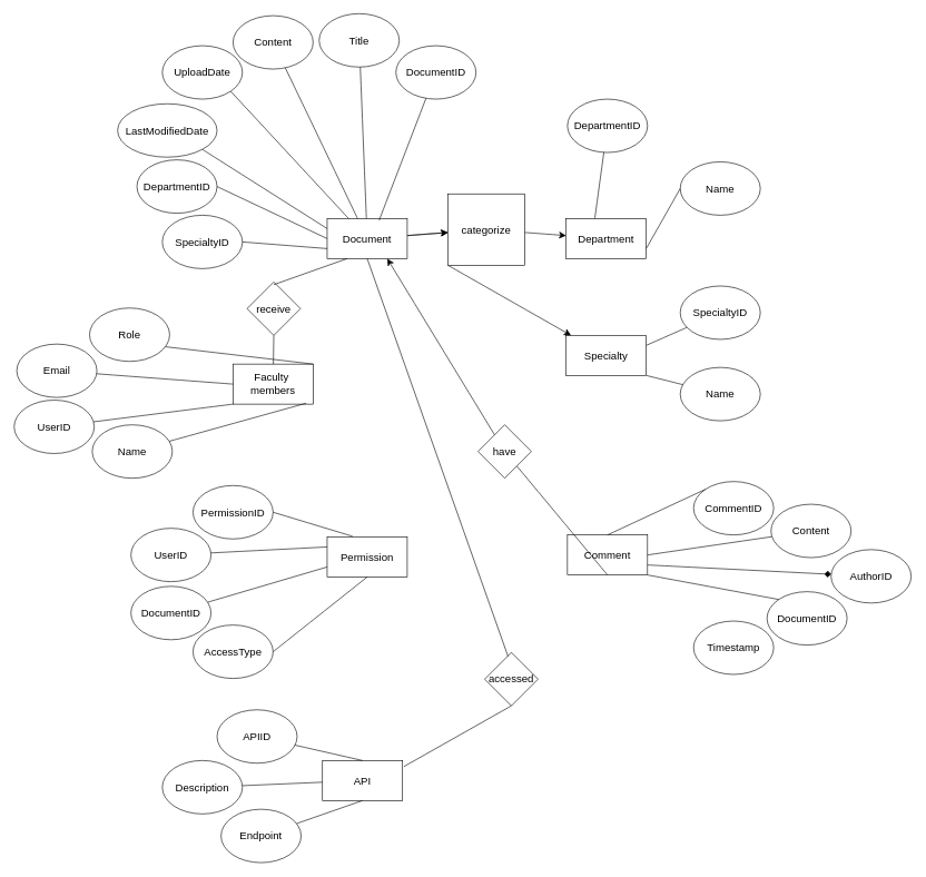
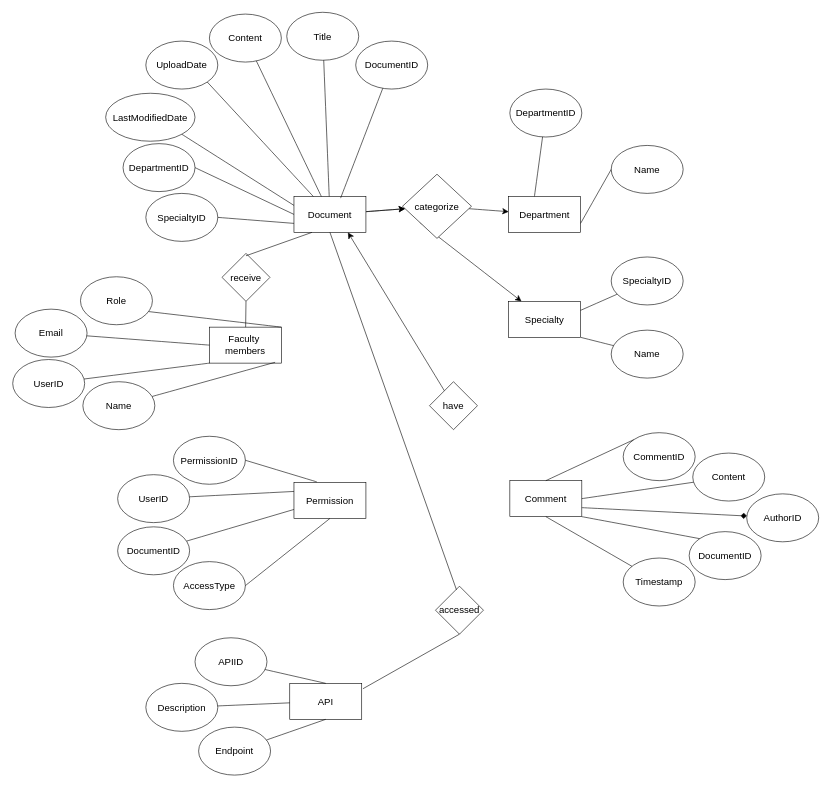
  <mxCell id="0" />
  <mxCell id="1" parent="0" />
  <mxCell id="2" value="Department" style="rounded=0;whiteSpace=wrap;html=1;fontSize=16;" parent="1" vertex="1"><mxGeometry x="847" y="327" width="120" height="60" as="geometry" /></mxCell>
  <mxCell id="3" value="" style="edgeStyle=none;curved=1;rounded=0;orthogonalLoop=1;jettySize=auto;html=1;fontSize=12;startSize=8;endSize=8;" parent="1" source="5" target="67" edge="1"><mxGeometry relative="1" as="geometry" /></mxCell>
  <mxCell id="4" value="" style="edgeStyle=none;curved=1;rounded=0;orthogonalLoop=1;jettySize=auto;html=1;fontSize=12;startSize=8;endSize=8;" parent="1" source="5" target="67" edge="1"><mxGeometry relative="1" as="geometry" /></mxCell>
  <mxCell id="5" value="Document" style="rounded=0;whiteSpace=wrap;html=1;fontSize=16;" parent="1" vertex="1"><mxGeometry x="489" y="327" width="120" height="60" as="geometry" /></mxCell>
  <mxCell id="6" value="Specialty" style="rounded=0;whiteSpace=wrap;html=1;fontSize=16;" parent="1" vertex="1"><mxGeometry x="847" y="502" width="120" height="60" as="geometry" /></mxCell>
  <mxCell id="7" value="Faculty&amp;nbsp; members" style="rounded=0;whiteSpace=wrap;html=1;fontSize=16;" parent="1" vertex="1"><mxGeometry x="348" y="545" width="120" height="60" as="geometry" /></mxCell>
  <mxCell id="8" value="Permission" style="rounded=0;whiteSpace=wrap;html=1;fontSize=16;" parent="1" vertex="1"><mxGeometry x="489" y="804" width="120" height="60" as="geometry" /></mxCell>
  <mxCell id="9" value="Comment" style="rounded=0;whiteSpace=wrap;html=1;fontSize=16;" parent="1" vertex="1"><mxGeometry x="849" y="801" width="120" height="60" as="geometry" /></mxCell>
  <mxCell id="10" value="API" style="rounded=0;whiteSpace=wrap;html=1;fontSize=16;" parent="1" vertex="1"><mxGeometry x="482" y="1139" width="120" height="60" as="geometry" /></mxCell>
  <mxCell id="11" value="Name" style="ellipse;whiteSpace=wrap;html=1;fontSize=16;" parent="1" vertex="1"><mxGeometry x="1018" y="242" width="120" height="80" as="geometry" /></mxCell>
  <mxCell id="12" value="DepartmentID" style="ellipse;whiteSpace=wrap;html=1;fontSize=16;" parent="1" vertex="1"><mxGeometry x="204" y="239" width="120" height="80" as="geometry" /></mxCell>
  <mxCell id="13" value="SpecialtyID" style="ellipse;whiteSpace=wrap;html=1;fontSize=16;" parent="1" vertex="1"><mxGeometry x="242" y="322" width="120" height="80" as="geometry" /></mxCell>
  <mxCell id="14" value="LastModifiedDate" style="ellipse;whiteSpace=wrap;html=1;fontSize=16;" parent="1" vertex="1"><mxGeometry x="175" y="155" width="149" height="80" as="geometry" /></mxCell>
  <mxCell id="15" value="Title" style="ellipse;whiteSpace=wrap;html=1;fontSize=16;" parent="1" vertex="1"><mxGeometry x="477" y="20" width="120" height="80" as="geometry" /></mxCell>
  <mxCell id="16" value="Content" style="ellipse;whiteSpace=wrap;html=1;fontSize=16;" parent="1" vertex="1"><mxGeometry x="348" y="23" width="120" height="80" as="geometry" /></mxCell>
  <mxCell id="17" value="UploadDate" style="ellipse;whiteSpace=wrap;html=1;fontSize=16;" parent="1" vertex="1"><mxGeometry x="242" y="68" width="120" height="80" as="geometry" /></mxCell>
  <mxCell id="18" value="DocumentID" style="ellipse;whiteSpace=wrap;html=1;fontSize=16;" parent="1" vertex="1"><mxGeometry x="592" y="68" width="120" height="80" as="geometry" /></mxCell>
  <mxCell id="19" value="" style="endArrow=none;html=1;rounded=0;fontSize=12;startSize=8;endSize=8;curved=1;exitX=0.648;exitY=0.048;exitDx=0;exitDy=0;exitPerimeter=0;" parent="1" source="5" target="18" edge="1"><mxGeometry width="50" height="50" relative="1" as="geometry"><mxPoint x="558" y="239" as="sourcePoint" /><mxPoint x="608" y="189" as="targetPoint" /></mxGeometry></mxCell>
  <mxCell id="20" value="" style="endArrow=none;html=1;rounded=0;fontSize=12;startSize=8;endSize=8;curved=1;" parent="1" source="5" target="15" edge="1"><mxGeometry width="50" height="50" relative="1" as="geometry"><mxPoint x="504" y="302" as="sourcePoint" /><mxPoint x="554" y="252" as="targetPoint" /></mxGeometry></mxCell>
  <mxCell id="21" value="" style="endArrow=none;html=1;rounded=0;fontSize=12;startSize=8;endSize=8;curved=1;exitX=1;exitY=1;exitDx=0;exitDy=0;entryX=0;entryY=0.25;entryDx=0;entryDy=0;" parent="1" source="14" target="5" edge="1"><mxGeometry width="50" height="50" relative="1" as="geometry"><mxPoint x="380" y="289" as="sourcePoint" /><mxPoint x="430" y="239" as="targetPoint" /></mxGeometry></mxCell>
  <mxCell id="22" value="" style="endArrow=none;html=1;rounded=0;fontSize=12;startSize=8;endSize=8;curved=1;" parent="1" source="5" target="16" edge="1"><mxGeometry width="50" height="50" relative="1" as="geometry"><mxPoint x="372" y="223" as="sourcePoint" /><mxPoint x="422" y="173" as="targetPoint" /></mxGeometry></mxCell>
  <mxCell id="23" value="" style="endArrow=none;html=1;rounded=0;fontSize=12;startSize=8;endSize=8;curved=1;exitX=1;exitY=0.5;exitDx=0;exitDy=0;entryX=0;entryY=0.75;entryDx=0;entryDy=0;" parent="1" source="13" target="5" edge="1"><mxGeometry width="50" height="50" relative="1" as="geometry"><mxPoint x="402" y="389" as="sourcePoint" /><mxPoint x="452" y="339" as="targetPoint" /></mxGeometry></mxCell>
  <mxCell id="24" value="" style="endArrow=none;html=1;rounded=0;fontSize=12;startSize=8;endSize=8;curved=1;exitX=1;exitY=0.5;exitDx=0;exitDy=0;entryX=0;entryY=0.5;entryDx=0;entryDy=0;" parent="1" source="12" target="5" edge="1"><mxGeometry width="50" height="50" relative="1" as="geometry"><mxPoint x="408" y="314" as="sourcePoint" /><mxPoint x="458" y="264" as="targetPoint" /></mxGeometry></mxCell>
  <mxCell id="25" value="" style="endArrow=none;html=1;rounded=0;fontSize=12;startSize=8;endSize=8;curved=1;entryX=1;entryY=1;entryDx=0;entryDy=0;" parent="1" source="5" target="17" edge="1"><mxGeometry width="50" height="50" relative="1" as="geometry"><mxPoint x="360" y="256" as="sourcePoint" /><mxPoint x="410" y="206" as="targetPoint" /></mxGeometry></mxCell>
  <mxCell id="26" value="Name" style="ellipse;whiteSpace=wrap;html=1;fontSize=16;" parent="1" vertex="1"><mxGeometry x="137" y="636" width="120" height="80" as="geometry" /></mxCell>
  <mxCell id="27" value="UserID" style="ellipse;whiteSpace=wrap;html=1;fontSize=16;" parent="1" vertex="1"><mxGeometry x="20" y="599" width="120" height="80" as="geometry" /></mxCell>
  <mxCell id="28" value="Name" style="ellipse;whiteSpace=wrap;html=1;fontSize=16;" parent="1" vertex="1"><mxGeometry x="1018" y="550" width="120" height="80" as="geometry" /></mxCell>
  <mxCell id="29" value="SpecialtyID" style="ellipse;whiteSpace=wrap;html=1;fontSize=16;" parent="1" vertex="1"><mxGeometry x="1018" y="428" width="120" height="80" as="geometry" /></mxCell>
  <mxCell id="30" value="DepartmentID" style="ellipse;whiteSpace=wrap;html=1;fontSize=16;" parent="1" vertex="1"><mxGeometry x="849" y="148" width="120" height="80" as="geometry" /></mxCell>
  <mxCell id="31" value="" style="endArrow=none;html=1;rounded=0;fontSize=12;startSize=8;endSize=8;curved=1;entryX=0;entryY=0.5;entryDx=0;entryDy=0;exitX=1;exitY=0.75;exitDx=0;exitDy=0;" parent="1" source="2" target="11" edge="1"><mxGeometry width="50" height="50" relative="1" as="geometry"><mxPoint x="776" y="351" as="sourcePoint" /><mxPoint x="826" y="301" as="targetPoint" /></mxGeometry></mxCell>
  <mxCell id="32" value="" style="endArrow=none;html=1;rounded=0;fontSize=12;startSize=8;endSize=8;curved=1;" parent="1" target="30" edge="1"><mxGeometry width="50" height="50" relative="1" as="geometry"><mxPoint x="890" y="327" as="sourcePoint" /><mxPoint x="940" y="277" as="targetPoint" /></mxGeometry></mxCell>
  <mxCell id="33" value="" style="endArrow=none;html=1;rounded=0;fontSize=12;startSize=8;endSize=8;curved=1;entryX=0.913;entryY=0.977;entryDx=0;entryDy=0;entryPerimeter=0;" parent="1" source="26" target="7" edge="1"><mxGeometry width="50" height="50" relative="1" as="geometry"><mxPoint x="887" y="658" as="sourcePoint" /><mxPoint x="464" y="596" as="targetPoint" /></mxGeometry></mxCell>
  <mxCell id="34" value="Role" style="ellipse;whiteSpace=wrap;html=1;fontSize=16;" parent="1" vertex="1"><mxGeometry x="133" y="461" width="120" height="80" as="geometry" /></mxCell>
  <mxCell id="35" value="Email" style="ellipse;whiteSpace=wrap;html=1;fontSize=16;" parent="1" vertex="1"><mxGeometry x="24" y="515" width="120" height="80" as="geometry" /></mxCell>
  <mxCell id="36" value="" style="endArrow=none;html=1;rounded=0;fontSize=12;startSize=8;endSize=8;curved=1;exitX=1;exitY=0;exitDx=0;exitDy=0;entryX=0.949;entryY=0.726;entryDx=0;entryDy=0;entryPerimeter=0;" parent="1" source="7" target="34" edge="1"><mxGeometry width="50" height="50" relative="1" as="geometry"><mxPoint x="952" y="518" as="sourcePoint" /><mxPoint x="1002" y="468" as="targetPoint" /></mxGeometry></mxCell>
  <mxCell id="37" value="" style="endArrow=none;html=1;rounded=0;fontSize=12;startSize=8;endSize=8;curved=1;exitX=0;exitY=0.5;exitDx=0;exitDy=0;" parent="1" source="7" target="35" edge="1"><mxGeometry width="50" height="50" relative="1" as="geometry"><mxPoint x="996" y="576" as="sourcePoint" /><mxPoint x="1046" y="526" as="targetPoint" /></mxGeometry></mxCell>
  <mxCell id="38" value="" style="endArrow=none;html=1;rounded=0;fontSize=12;startSize=8;endSize=8;curved=1;exitX=0;exitY=1;exitDx=0;exitDy=0;" parent="1" source="7" target="27" edge="1"><mxGeometry width="50" height="50" relative="1" as="geometry"><mxPoint x="1030" y="594" as="sourcePoint" /><mxPoint x="1080" y="544" as="targetPoint" /></mxGeometry></mxCell>
  <mxCell id="39" value="PermissionID" style="ellipse;whiteSpace=wrap;html=1;fontSize=16;" parent="1" vertex="1"><mxGeometry x="288" y="727" width="120" height="80" as="geometry" /></mxCell>
  <mxCell id="40" value="Endpoint" style="ellipse;whiteSpace=wrap;html=1;fontSize=16;" parent="1" vertex="1"><mxGeometry x="330" y="1212" width="120" height="80" as="geometry" /></mxCell>
  <mxCell id="41" value="Description" style="ellipse;whiteSpace=wrap;html=1;fontSize=16;" parent="1" vertex="1"><mxGeometry x="242" y="1139" width="120" height="80" as="geometry" /></mxCell>
  <mxCell id="42" value="Timestamp" style="ellipse;whiteSpace=wrap;html=1;fontSize=16;" parent="1" vertex="1"><mxGeometry x="1038" y="930" width="120" height="80" as="geometry" /></mxCell>
  <mxCell id="43" value="DocumentID" style="ellipse;whiteSpace=wrap;html=1;fontSize=16;" parent="1" vertex="1"><mxGeometry x="1148" y="886" width="120" height="80" as="geometry" /></mxCell>
  <mxCell id="44" value="AuthorID" style="ellipse;whiteSpace=wrap;html=1;fontSize=16;" parent="1" vertex="1"><mxGeometry x="1244" y="823" width="120" height="80" as="geometry" /></mxCell>
  <mxCell id="45" value="Content" style="ellipse;whiteSpace=wrap;html=1;fontSize=16;" parent="1" vertex="1"><mxGeometry x="1154" y="755" width="120" height="80" as="geometry" /></mxCell>
  <mxCell id="46" value="CommentID" style="ellipse;whiteSpace=wrap;html=1;fontSize=16;" parent="1" vertex="1"><mxGeometry x="1038" y="721" width="120" height="80" as="geometry" /></mxCell>
  <mxCell id="47" value="AccessType" style="ellipse;whiteSpace=wrap;html=1;fontSize=16;" parent="1" vertex="1"><mxGeometry x="288" y="936" width="120" height="80" as="geometry" /></mxCell>
  <mxCell id="48" value="DocumentID" style="ellipse;whiteSpace=wrap;html=1;fontSize=16;" parent="1" vertex="1"><mxGeometry x="195" y="878" width="120" height="80" as="geometry" /></mxCell>
  <mxCell id="49" value="UserID" style="ellipse;whiteSpace=wrap;html=1;fontSize=16;" parent="1" vertex="1"><mxGeometry x="195" y="791" width="120" height="80" as="geometry" /></mxCell>
  <mxCell id="50" style="edgeStyle=none;curved=1;rounded=0;orthogonalLoop=1;jettySize=auto;html=1;exitX=0;exitY=0;exitDx=0;exitDy=0;fontSize=12;startSize=8;endSize=8;" parent="1" source="47" target="47" edge="1"><mxGeometry relative="1" as="geometry" /></mxCell>
  <mxCell id="51" style="edgeStyle=none;curved=1;rounded=0;orthogonalLoop=1;jettySize=auto;html=1;exitX=1;exitY=0.5;exitDx=0;exitDy=0;fontSize=12;startSize=8;endSize=8;" parent="1" source="47" target="47" edge="1"><mxGeometry relative="1" as="geometry" /></mxCell>
  <mxCell id="52" value="" style="endArrow=none;html=1;rounded=0;fontSize=12;startSize=8;endSize=8;curved=1;entryX=1;entryY=0.5;entryDx=0;entryDy=0;" parent="1" target="39" edge="1"><mxGeometry width="50" height="50" relative="1" as="geometry"><mxPoint x="527" y="803" as="sourcePoint" /><mxPoint x="577" y="753" as="targetPoint" /></mxGeometry></mxCell>
  <mxCell id="53" value="" style="endArrow=none;html=1;rounded=0;fontSize=12;startSize=8;endSize=8;curved=1;entryX=0.5;entryY=1;entryDx=0;entryDy=0;exitX=1;exitY=0.5;exitDx=0;exitDy=0;" parent="1" source="47" target="8" edge="1"><mxGeometry width="50" height="50" relative="1" as="geometry"><mxPoint x="480" y="942" as="sourcePoint" /><mxPoint x="530" y="892" as="targetPoint" /></mxGeometry></mxCell>
  <mxCell id="54" value="" style="endArrow=none;html=1;rounded=0;fontSize=12;startSize=8;endSize=8;curved=1;entryX=0;entryY=0.75;entryDx=0;entryDy=0;" parent="1" source="48" target="8" edge="1"><mxGeometry width="50" height="50" relative="1" as="geometry"><mxPoint x="394" y="911" as="sourcePoint" /><mxPoint x="444" y="861" as="targetPoint" /></mxGeometry></mxCell>
  <mxCell id="55" value="" style="endArrow=none;html=1;rounded=0;fontSize=12;startSize=8;endSize=8;curved=1;entryX=0;entryY=0.25;entryDx=0;entryDy=0;" parent="1" source="49" target="8" edge="1"><mxGeometry width="50" height="50" relative="1" as="geometry"><mxPoint x="358" y="858" as="sourcePoint" /><mxPoint x="408" y="808" as="targetPoint" /></mxGeometry></mxCell>
  <mxCell id="56" value="" style="endArrow=none;html=1;rounded=0;fontSize=12;startSize=8;endSize=8;curved=1;entryX=0;entryY=0;entryDx=0;entryDy=0;exitX=0.5;exitY=0;exitDx=0;exitDy=0;" parent="1" source="9" target="46" edge="1"><mxGeometry width="50" height="50" relative="1" as="geometry"><mxPoint x="967" y="788" as="sourcePoint" /><mxPoint x="1017" y="738" as="targetPoint" /></mxGeometry></mxCell>
  <mxCell id="57" value="" style="endArrow=none;html=1;rounded=0;fontSize=12;startSize=8;endSize=8;curved=1;exitX=1;exitY=0.5;exitDx=0;exitDy=0;" parent="1" source="9" target="45" edge="1"><mxGeometry width="50" height="50" relative="1" as="geometry"><mxPoint x="1040" y="869" as="sourcePoint" /><mxPoint x="1090" y="819" as="targetPoint" /></mxGeometry></mxCell>
  <mxCell id="58" value="" style="endArrow=diamond;html=1;rounded=0;fontSize=12;startSize=8;endSize=8;curved=1;exitX=1;exitY=0.75;exitDx=0;exitDy=0;" parent="1" source="9" target="44" edge="1"><mxGeometry width="50" height="50" relative="1" as="geometry"><mxPoint x="1105" y="895" as="sourcePoint" /><mxPoint x="1155" y="845" as="targetPoint" /></mxGeometry></mxCell>
  <mxCell id="59" value="" style="endArrow=none;html=1;rounded=0;fontSize=12;startSize=8;endSize=8;curved=1;entryX=0;entryY=0;entryDx=0;entryDy=0;exitX=1;exitY=1;exitDx=0;exitDy=0;" parent="1" source="9" target="43" edge="1"><mxGeometry width="50" height="50" relative="1" as="geometry"><mxPoint x="1011" y="959" as="sourcePoint" /><mxPoint x="1061" y="909" as="targetPoint" /></mxGeometry></mxCell>
- <mxCell id="60" value="" style="endArrow=none;html=1;rounded=0;fontSize=12;startSize=8;endSize=8;curved=1;exitX=0.5;exitY=1;exitDx=0;exitDy=0;" parent="1" source="9" target="71" edge="1"><mxGeometry width="50" height="50" relative="1" as="geometry"><mxPoint x="941" y="946" as="sourcePoint" /><mxPoint x="991" y="896" as="targetPoint" /></mxGeometry></mxCell>
+ <mxCell id="60" value="" style="endArrow=none;html=1;rounded=0;fontSize=12;startSize=8;endSize=8;curved=1;exitX=0.5;exitY=1;exitDx=0;exitDy=0;" parent="1" source="9" target="42" edge="1"><mxGeometry width="50" height="50" relative="1" as="geometry"><mxPoint x="941" y="946" as="sourcePoint" /><mxPoint x="991" y="896" as="targetPoint" /></mxGeometry></mxCell>
  <mxCell id="61" value="APIID" style="ellipse;whiteSpace=wrap;html=1;fontSize=16;" parent="1" vertex="1"><mxGeometry x="324" y="1063" width="120" height="80" as="geometry" /></mxCell>
  <mxCell id="62" value="" style="endArrow=none;html=1;rounded=0;fontSize=12;startSize=8;endSize=8;curved=1;entryX=0.5;entryY=1;entryDx=0;entryDy=0;" parent="1" source="40" target="10" edge="1"><mxGeometry width="50" height="50" relative="1" as="geometry"><mxPoint x="450" y="1302" as="sourcePoint" /><mxPoint x="520.711" y="1252" as="targetPoint" /></mxGeometry></mxCell>
  <mxCell id="63" value="" style="endArrow=none;html=1;rounded=0;fontSize=12;startSize=8;endSize=8;curved=1;entryX=0.5;entryY=0;entryDx=0;entryDy=0;" parent="1" source="61" target="10" edge="1"><mxGeometry width="50" height="50" relative="1" as="geometry"><mxPoint x="444" y="1153" as="sourcePoint" /><mxPoint x="514.711" y="1103" as="targetPoint" /></mxGeometry></mxCell>
  <mxCell id="64" value="" style="endArrow=none;html=1;rounded=0;fontSize=12;startSize=8;endSize=8;curved=1;" parent="1" source="41" target="10" edge="1"><mxGeometry width="50" height="50" relative="1" as="geometry"><mxPoint x="362" y="1229" as="sourcePoint" /><mxPoint x="432.711" y="1179" as="targetPoint" /></mxGeometry></mxCell>
  <mxCell id="65" value="" style="edgeStyle=none;curved=1;rounded=0;orthogonalLoop=1;jettySize=auto;html=1;fontSize=12;startSize=8;endSize=8;" parent="1" source="67" target="2" edge="1"><mxGeometry relative="1" as="geometry" /></mxCell>
  <mxCell id="66" value="" style="edgeStyle=none;curved=1;rounded=0;orthogonalLoop=1;jettySize=auto;html=1;fontSize=12;startSize=8;endSize=8;exitX=0;exitY=1;exitDx=0;exitDy=0;" parent="1" source="67" target="6" edge="1"><mxGeometry relative="1" as="geometry"><mxPoint x="710" y="517" as="targetPoint" /></mxGeometry></mxCell>
- <mxCell id="67" value="categorize" style="whiteSpace=wrap;html=1;fontSize=16;rounded=0;" parent="1" vertex="1"><mxGeometry x="670" y="290" width="115" height="107" as="geometry" /></mxCell>
+ <mxCell id="67" value="categorize" style="rhombus;whiteSpace=wrap;html=1;fontSize=16;rounded=0;" parent="1" vertex="1"><mxGeometry x="670" y="290" width="115" height="107" as="geometry" /></mxCell>
  <mxCell id="68" value="" style="endArrow=none;html=1;rounded=0;fontSize=12;startSize=8;endSize=8;curved=1;entryX=1;entryY=0.25;entryDx=0;entryDy=0;" parent="1" source="29" target="6" edge="1"><mxGeometry width="50" height="50" relative="1" as="geometry"><mxPoint x="947.289" y="518" as="sourcePoint" /><mxPoint x="947.289" y="468" as="targetPoint" /></mxGeometry></mxCell>
  <mxCell id="69" value="" style="endArrow=none;html=1;rounded=0;fontSize=12;startSize=8;endSize=8;curved=1;entryX=1;entryY=1;entryDx=0;entryDy=0;" parent="1" source="28" target="6" edge="1"><mxGeometry width="50" height="50" relative="1" as="geometry"><mxPoint x="947.289" y="640" as="sourcePoint" /><mxPoint x="947.289" y="590" as="targetPoint" /></mxGeometry></mxCell>
  <mxCell id="70" style="edgeStyle=none;curved=1;rounded=0;orthogonalLoop=1;jettySize=auto;html=1;entryX=0.75;entryY=1;entryDx=0;entryDy=0;fontSize=12;startSize=8;endSize=8;" parent="1" source="71" target="5" edge="1"><mxGeometry relative="1" as="geometry" /></mxCell>
  <mxCell id="71" value="have" style="rhombus;whiteSpace=wrap;html=1;fontSize=16;rounded=0;" parent="1" vertex="1"><mxGeometry x="715" y="636" width="80" height="80" as="geometry" /></mxCell>
  <mxCell id="72" value="receive" style="rhombus;whiteSpace=wrap;html=1;fontSize=16;rounded=0;" parent="1" vertex="1"><mxGeometry x="369" y="422" width="80" height="80" as="geometry" /></mxCell>
  <mxCell id="73" value="accessed " style="rhombus;whiteSpace=wrap;html=1;fontSize=16;rounded=0;" parent="1" vertex="1"><mxGeometry x="725" y="977" width="80" height="80" as="geometry" /></mxCell>
  <mxCell id="74" value="" style="endArrow=none;html=1;rounded=0;entryX=0.5;entryY=1;entryDx=0;entryDy=0;" edge="1" parent="1" source="7" target="72"><mxGeometry width="50" height="50" relative="1" as="geometry"><mxPoint x="426" y="515" as="sourcePoint" /><mxPoint x="476" y="465" as="targetPoint" /></mxGeometry></mxCell>
  <mxCell id="75" value="" style="endArrow=none;html=1;rounded=0;entryX=0.25;entryY=1;entryDx=0;entryDy=0;" edge="1" parent="1" target="5"><mxGeometry width="50" height="50" relative="1" as="geometry"><mxPoint x="409" y="426" as="sourcePoint" /><mxPoint x="459" y="376" as="targetPoint" /></mxGeometry></mxCell>
  <mxCell id="76" value="" style="endArrow=none;html=1;rounded=0;entryX=0.5;entryY=1;entryDx=0;entryDy=0;" edge="1" parent="1" target="5"><mxGeometry width="50" height="50" relative="1" as="geometry"><mxPoint x="760" y="983" as="sourcePoint" /><mxPoint x="810" y="933" as="targetPoint" /></mxGeometry></mxCell>
  <mxCell id="77" value="" style="endArrow=none;html=1;rounded=0;entryX=0.5;entryY=1;entryDx=0;entryDy=0;" edge="1" parent="1" target="73"><mxGeometry width="50" height="50" relative="1" as="geometry"><mxPoint x="604" y="1148" as="sourcePoint" /><mxPoint x="654" y="1098" as="targetPoint" /></mxGeometry></mxCell>
